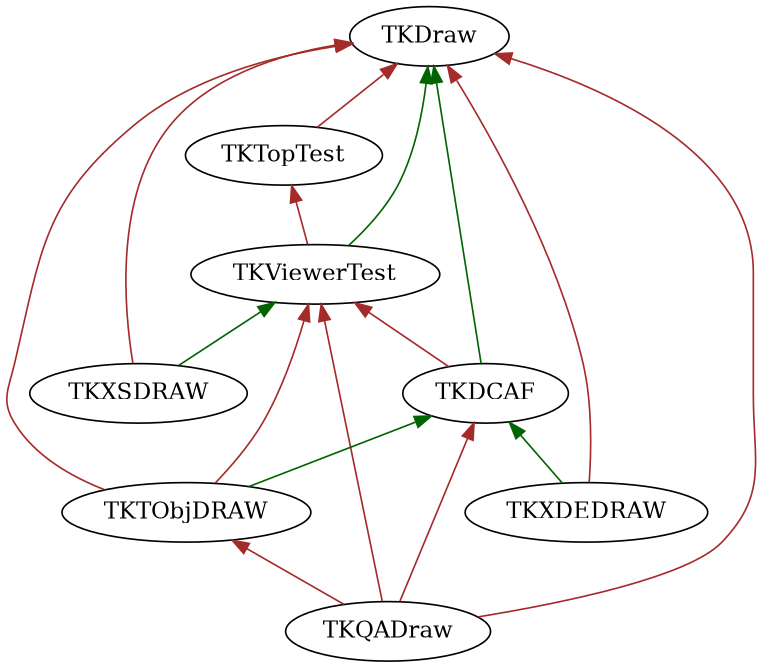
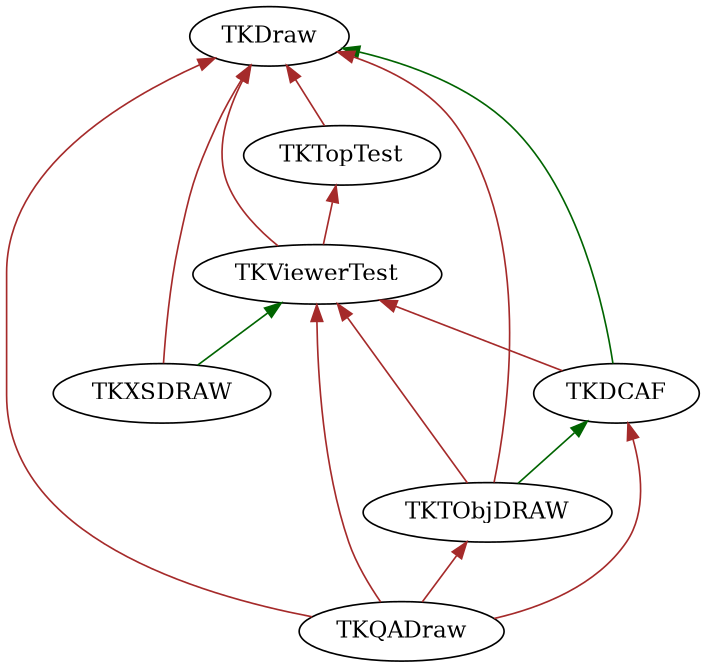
  digraph {
    edge [color=brown dir=back style=solid]
    TKDraw
    TKTopTest
    TKViewerTest
    TKXSDRAW
    TKDCAF
-   TKXDEDRAW
    TKTObjDRAW
    TKQADraw
    TKDraw -> TKTopTest
-   TKDraw -> TKViewerTest [color=darkgreen]
+   TKDraw -> TKViewerTest
    TKDraw -> TKXSDRAW
    TKDraw -> TKDCAF [color=darkgreen]
-   TKDraw -> TKXDEDRAW
    TKDraw -> TKTObjDRAW
    TKDraw -> TKQADraw
    TKTopTest -> TKViewerTest
    TKViewerTest -> TKXSDRAW [color=darkgreen]
    TKViewerTest -> TKDCAF
    TKViewerTest -> TKTObjDRAW
    TKViewerTest -> TKQADraw
-   TKDCAF -> TKXDEDRAW [color=darkgreen]
    TKDCAF -> TKTObjDRAW [color=darkgreen]
    TKDCAF -> TKQADraw
    TKTObjDRAW -> TKQADraw
  }
